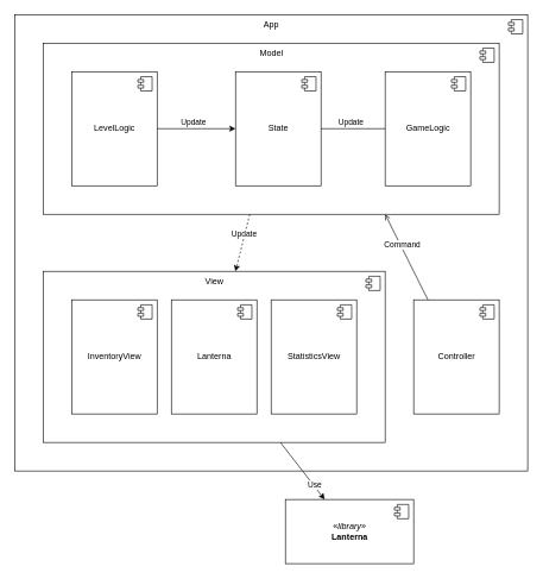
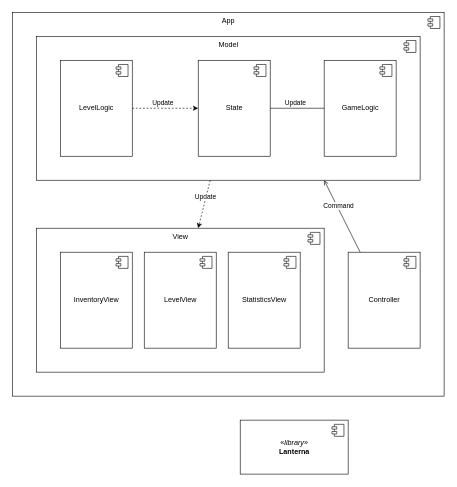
  <mxCell id="0" />
  <mxCell id="1" parent="0" />
  <mxCell id="2" value="App" style="html=1;dropTarget=0;verticalAlign=top;" vertex="1" parent="1"><mxGeometry x="20" y="20" width="720" height="640" as="geometry" /></mxCell>
  <mxCell id="3" value="" style="shape=module;jettyWidth=8;jettyHeight=4;" vertex="1" parent="2"><mxGeometry x="1" width="20" height="20" relative="1" as="geometry"><mxPoint x="-27" y="7" as="offset" /></mxGeometry></mxCell>
- <mxCell id="4" style="rounded=0;orthogonalLoop=1;jettySize=auto;html=1;" edge="1" parent="1" source="6" target="18"><mxGeometry relative="1" as="geometry" /></mxCell>
- <mxCell id="5" value="Use" style="edgeLabel;html=1;align=center;verticalAlign=middle;resizable=0;points=[];" vertex="1" connectable="0" parent="4"><mxGeometry x="0.271" y="1" relative="1" as="geometry"><mxPoint x="7" y="10" as="offset" /></mxGeometry></mxCell>
  <mxCell id="6" value="View" style="html=1;dropTarget=0;verticalAlign=top;" vertex="1" parent="1"><mxGeometry x="60" y="380" width="480" height="240" as="geometry" /></mxCell>
  <mxCell id="7" value="" style="shape=module;jettyWidth=8;jettyHeight=4;" vertex="1" parent="6"><mxGeometry x="1" width="20" height="20" relative="1" as="geometry"><mxPoint x="-27" y="7" as="offset" /></mxGeometry></mxCell>
  <mxCell id="8" style="edgeStyle=none;rounded=0;orthogonalLoop=1;jettySize=auto;html=1;entryX=0.75;entryY=1;entryDx=0;entryDy=0;endArrow=open;" edge="1" parent="1" source="10" target="21"><mxGeometry relative="1" as="geometry" /></mxCell>
  <mxCell id="9" value="Command" style="edgeLabel;html=1;align=center;verticalAlign=middle;resizable=0;points=[];" vertex="1" connectable="0" parent="8"><mxGeometry x="0.288" y="-2" relative="1" as="geometry"><mxPoint as="offset" /></mxGeometry></mxCell>
  <mxCell id="10" value="Controller" style="html=1;dropTarget=0;" vertex="1" parent="1"><mxGeometry x="580" y="420" width="120" height="160" as="geometry" /></mxCell>
  <mxCell id="11" value="" style="shape=module;jettyWidth=8;jettyHeight=4;" vertex="1" parent="10"><mxGeometry x="1" width="20" height="20" relative="1" as="geometry"><mxPoint x="-27" y="7" as="offset" /></mxGeometry></mxCell>
  <mxCell id="12" value="InventoryView" style="html=1;dropTarget=0;" vertex="1" parent="1"><mxGeometry x="100" y="420" width="120" height="160" as="geometry" /></mxCell>
  <mxCell id="13" value="" style="shape=module;jettyWidth=8;jettyHeight=4;" vertex="1" parent="12"><mxGeometry x="1" width="20" height="20" relative="1" as="geometry"><mxPoint x="-27" y="7" as="offset" /></mxGeometry></mxCell>
- <mxCell id="14" value="Lanterna" style="html=1;dropTarget=0;" vertex="1" parent="1"><mxGeometry x="240" y="420" width="120" height="160" as="geometry" /></mxCell>
+ <mxCell id="14" value="LevelView" style="html=1;dropTarget=0;" vertex="1" parent="1"><mxGeometry x="240" y="420" width="120" height="160" as="geometry" /></mxCell>
  <mxCell id="15" value="" style="shape=module;jettyWidth=8;jettyHeight=4;" vertex="1" parent="14"><mxGeometry x="1" width="20" height="20" relative="1" as="geometry"><mxPoint x="-27" y="7" as="offset" /></mxGeometry></mxCell>
  <mxCell id="16" value="StatisticsView" style="html=1;dropTarget=0;" vertex="1" parent="1"><mxGeometry x="380" y="420" width="120" height="160" as="geometry" /></mxCell>
  <mxCell id="17" value="" style="shape=module;jettyWidth=8;jettyHeight=4;" vertex="1" parent="16"><mxGeometry x="1" width="20" height="20" relative="1" as="geometry"><mxPoint x="-27" y="7" as="offset" /></mxGeometry></mxCell>
  <mxCell id="18" value="«&lt;i&gt;library&lt;/i&gt;»&lt;br&gt;&lt;b&gt;Lanterna&lt;/b&gt;" style="html=1;dropTarget=0;" vertex="1" parent="1"><mxGeometry x="400" y="700" width="180" height="90" as="geometry" /></mxCell>
  <mxCell id="19" value="" style="shape=module;jettyWidth=8;jettyHeight=4;" vertex="1" parent="18"><mxGeometry x="1" width="20" height="20" relative="1" as="geometry"><mxPoint x="-27" y="7" as="offset" /></mxGeometry></mxCell>
  <mxCell id="20" value="" style="group" vertex="1" connectable="0" parent="1"><mxGeometry x="60" y="60" width="640" height="240" as="geometry" /></mxCell>
  <mxCell id="21" value="Model" style="html=1;dropTarget=0;verticalAlign=top;" vertex="1" parent="20"><mxGeometry width="640" height="240" as="geometry" /></mxCell>
  <mxCell id="22" value="" style="shape=module;jettyWidth=8;jettyHeight=4;" vertex="1" parent="21"><mxGeometry x="1" width="20" height="20" relative="1" as="geometry"><mxPoint x="-27" y="7" as="offset" /></mxGeometry></mxCell>
  <mxCell id="23" value="LevelLogic" style="html=1;dropTarget=0;verticalAlign=middle;" vertex="1" parent="20"><mxGeometry x="40" y="40" width="120" height="160" as="geometry" /></mxCell>
  <mxCell id="24" value="" style="shape=module;jettyWidth=8;jettyHeight=4;" vertex="1" parent="23"><mxGeometry x="1" width="20" height="20" relative="1" as="geometry"><mxPoint x="-27" y="7" as="offset" /></mxGeometry></mxCell>
  <mxCell id="25" value="GameLogic" style="html=1;dropTarget=0;verticalAlign=middle;" vertex="1" parent="20"><mxGeometry x="480" y="40" width="120" height="160" as="geometry" /></mxCell>
  <mxCell id="26" value="" style="shape=module;jettyWidth=8;jettyHeight=4;" vertex="1" parent="25"><mxGeometry x="1" width="20" height="20" relative="1" as="geometry"><mxPoint x="-27" y="7" as="offset" /></mxGeometry></mxCell>
  <mxCell id="27" value="State" style="html=1;dropTarget=0;" vertex="1" parent="20"><mxGeometry x="270" y="40" width="120" height="160" as="geometry" /></mxCell>
  <mxCell id="28" value="" style="shape=module;jettyWidth=8;jettyHeight=4;" vertex="1" parent="27"><mxGeometry x="1" width="20" height="20" relative="1" as="geometry"><mxPoint x="-27" y="7" as="offset" /></mxGeometry></mxCell>
- <mxCell id="29" value="" style="edgeStyle=none;rounded=0;orthogonalLoop=1;jettySize=auto;html=1;" edge="1" parent="20" source="23" target="27"><mxGeometry relative="1" as="geometry" /></mxCell>
+ <mxCell id="29" value="" style="edgeStyle=none;rounded=0;orthogonalLoop=1;jettySize=auto;html=1;dashed=1;" edge="1" parent="20" source="23" target="27"><mxGeometry relative="1" as="geometry" /></mxCell>
  <mxCell id="30" value="Update" style="edgeLabel;html=1;align=center;verticalAlign=middle;resizable=0;points=[];" vertex="1" connectable="0" parent="29"><mxGeometry x="-0.33" y="2" relative="1" as="geometry"><mxPoint x="13" y="-8" as="offset" /></mxGeometry></mxCell>
  <mxCell id="31" value="" style="edgeStyle=none;rounded=0;orthogonalLoop=1;jettySize=auto;html=1;endArrow=none;" edge="1" parent="20" source="25" target="27"><mxGeometry relative="1" as="geometry" /></mxCell>
  <mxCell id="32" value="Update" style="edgeLabel;html=1;align=center;verticalAlign=middle;resizable=0;points=[];" vertex="1" connectable="0" parent="31"><mxGeometry x="0.297" y="-2" relative="1" as="geometry"><mxPoint x="9" y="-8" as="offset" /></mxGeometry></mxCell>
  <mxCell id="33" value="" style="edgeStyle=none;rounded=0;orthogonalLoop=1;jettySize=auto;html=1;dashed=1;" edge="1" parent="1" source="21" target="6"><mxGeometry relative="1" as="geometry" /></mxCell>
  <mxCell id="34" value="Update" style="edgeLabel;html=1;align=center;verticalAlign=middle;resizable=0;points=[];" vertex="1" connectable="0" parent="33"><mxGeometry x="-0.294" y="-1" relative="1" as="geometry"><mxPoint as="offset" /></mxGeometry></mxCell>
